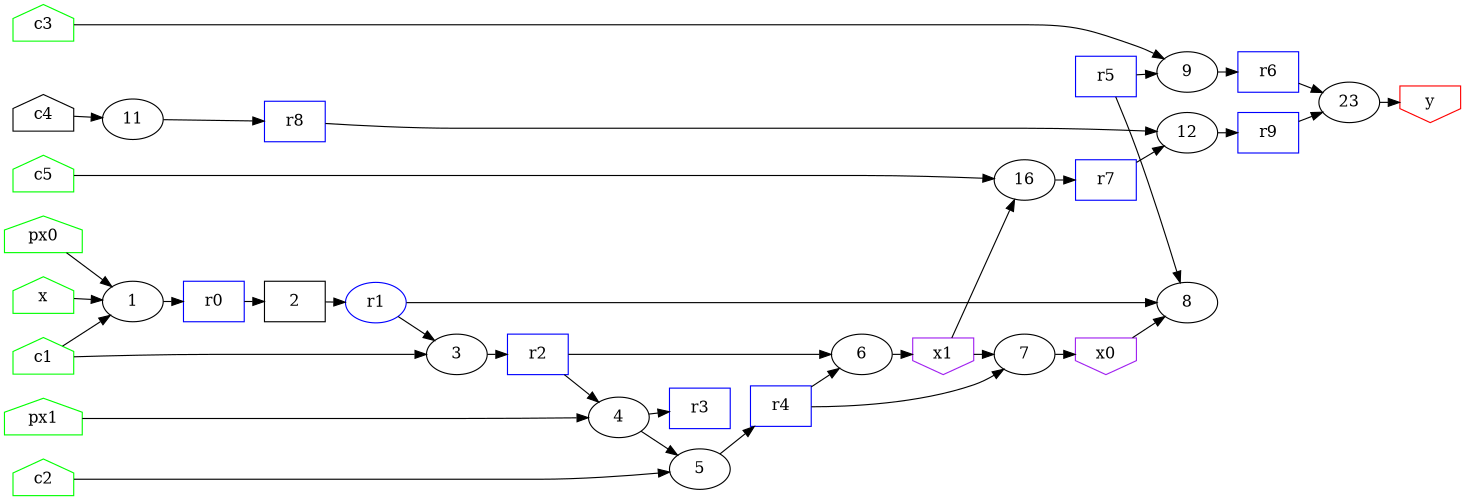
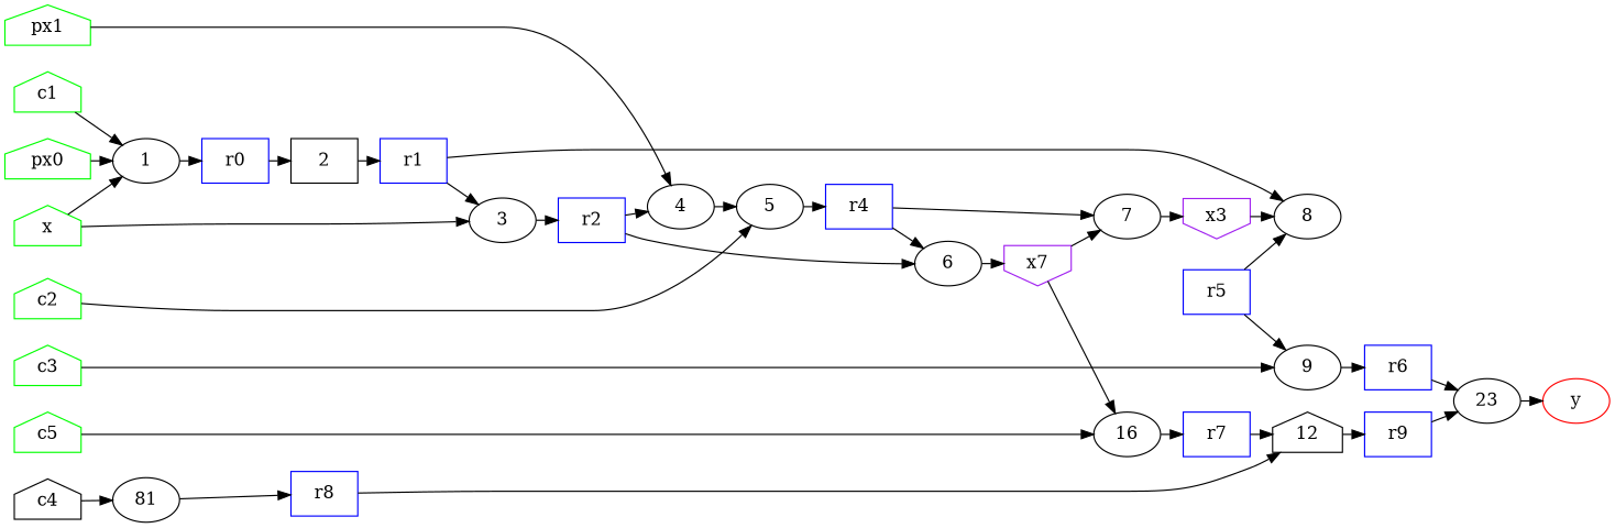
  strict digraph {
    rankdir=LR
    x [color=green shape=house]
    px0 [color=green shape=house]
    px1 [color=green shape=house]
    c1 [color=green shape=house]
    c2 [color=green shape=house]
    c3 [color=green shape=house]
    c4 [color=black shape=house]
    c5 [color=green shape=house]
    1
    3
    4
    5
    9
-   11
+   11 [label=81]
    n15 [label=16]
    r0 [color=blue shape=box]
    r2 [color=blue shape=box]
-   r3 [color=blue shape=box]
    2 [shape=box]
-   r1 [color=blue shape=ellipse]
+   r1 [color=blue shape=box]
    r4 [color=blue shape=box]
    r6 [color=blue shape=box]
    r8 [color=blue shape=box]
    r7 [color=blue shape=box]
-   x0 [color=purple shape=invhouse]
+   x0 [color=purple shape=invhouse label=x3]
    8
-   x1 [color=purple shape=invhouse]
+   x1 [color=purple shape=invhouse label=x7]
    7
-   y [color=red shape=invhouse]
+   y [color=red shape=ellipse]
    6
    r5 [color=blue shape=box]
    n32 [label=23]
-   12
+   12 [shape=house]
    r9 [color=blue shape=box]
    subgraph sub_1 {
      rank=same
      ranksep=equally
      x
      px0
      px1
      c1
      c2
      c3
      c4
      c5
    }
    x -> 1
-   c1 -> 3
+   x -> 3
    px0 -> 1
    px1 -> 4
    c1 -> 1
    c2 -> 5
    c3 -> 9
    c4 -> 11
    c5 -> n15
    1 -> r0
    3 -> r2
    4 -> 5
-   4 -> r3
    5 -> r4
    9 -> r6
    11 -> r8
    n15 -> r7
    r0 -> 2
    r2 -> 4
    r2 -> 6
    2 -> r1
    r1 -> 3
    r1 -> 8
    r4 -> 7
    r4 -> 6
    r6 -> n32
    r8 -> 12
    r7 -> 12
    x0 -> 8
    x1 -> n15
    x1 -> 7
    7 -> x0
    6 -> x1
    r5 -> 9
    r5 -> 8
    n32 -> y
    12 -> r9
    r9 -> n32
  }
